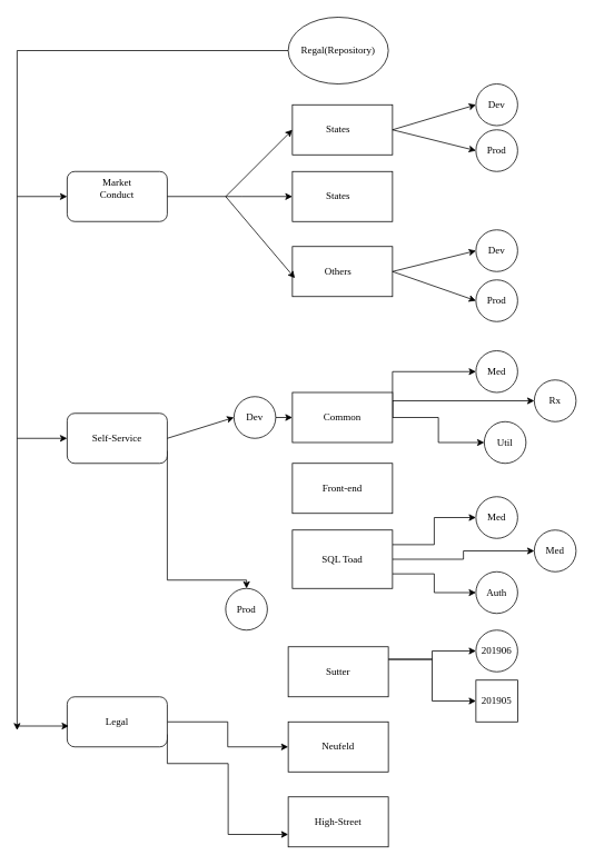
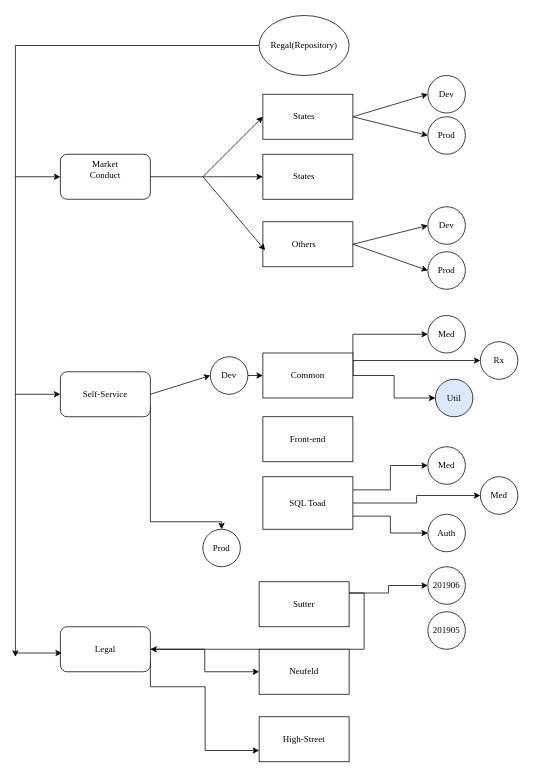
  <mxCell id="0" />
  <mxCell id="1" parent="0" />
  <mxCell id="2" value="" style="rounded=1;whiteSpace=wrap;html=1;fontFamily=Verdana;" vertex="1" parent="1"><mxGeometry x="80" y="205" width="120" height="60" as="geometry" /></mxCell>
  <mxCell id="3" value="Market Conduct" style="text;html=1;strokeColor=none;fillColor=none;align=center;verticalAlign=middle;whiteSpace=wrap;rounded=0;fontFamily=Verdana;" vertex="1" parent="1"><mxGeometry x="120" y="215" width="40" height="20" as="geometry" /></mxCell>
  <mxCell id="4" value="" style="text;html=1;strokeColor=#000000;fillColor=#ffffff;align=center;verticalAlign=middle;whiteSpace=wrap;rounded=0;fontFamily=Verdana;fontSize=12;fontColor=#000000;" vertex="1" parent="1"><mxGeometry x="350" y="125" width="120" height="60" as="geometry" /></mxCell>
  <mxCell id="5" value="States" style="text;html=1;strokeColor=none;fillColor=none;align=center;verticalAlign=middle;whiteSpace=wrap;rounded=0;fontFamily=Verdana;" vertex="1" parent="1"><mxGeometry x="385" y="145" width="40" height="20" as="geometry" /></mxCell>
  <mxCell id="6" value="" style="text;html=1;strokeColor=#000000;fillColor=#ffffff;align=center;verticalAlign=middle;whiteSpace=wrap;rounded=0;fontFamily=Verdana;fontSize=12;fontColor=#000000;" vertex="1" parent="1"><mxGeometry x="350" y="205" width="120" height="60" as="geometry" /></mxCell>
  <mxCell id="7" value="States" style="text;html=1;strokeColor=none;fillColor=none;align=center;verticalAlign=middle;whiteSpace=wrap;rounded=0;fontFamily=Verdana;" vertex="1" parent="1"><mxGeometry x="370" y="295" width="40" height="20" as="geometry" /></mxCell>
  <mxCell id="8" value="" style="text;html=1;strokeColor=#000000;fillColor=#ffffff;align=center;verticalAlign=middle;whiteSpace=wrap;rounded=0;fontFamily=Verdana;fontSize=12;fontColor=#000000;" vertex="1" parent="1"><mxGeometry x="350" y="295" width="120" height="60" as="geometry" /></mxCell>
  <mxCell id="9" value="States" style="text;html=1;strokeColor=none;fillColor=none;align=center;verticalAlign=middle;whiteSpace=wrap;rounded=0;fontFamily=Verdana;" vertex="1" parent="1"><mxGeometry x="385" y="225" width="40" height="20" as="geometry" /></mxCell>
  <mxCell id="10" value="Others" style="text;html=1;strokeColor=none;fillColor=none;align=center;verticalAlign=middle;whiteSpace=wrap;rounded=0;fontFamily=Verdana;" vertex="1" parent="1"><mxGeometry x="385" y="315" width="40" height="20" as="geometry" /></mxCell>
  <mxCell id="11" value="Dev" style="ellipse;whiteSpace=wrap;html=1;aspect=fixed;fontFamily=Verdana;" vertex="1" parent="1"><mxGeometry x="570" y="100" width="50" height="50" as="geometry" /></mxCell>
  <mxCell id="12" value="Prod" style="ellipse;whiteSpace=wrap;html=1;aspect=fixed;fontFamily=Verdana;" vertex="1" parent="1"><mxGeometry x="570" y="155" width="50" height="50" as="geometry" /></mxCell>
  <mxCell id="13" value="Dev" style="ellipse;whiteSpace=wrap;html=1;aspect=fixed;fontFamily=Verdana;" vertex="1" parent="1"><mxGeometry x="570" y="275" width="50" height="50" as="geometry" /></mxCell>
  <mxCell id="14" value="Prod" style="ellipse;whiteSpace=wrap;html=1;aspect=fixed;fontFamily=Verdana;" vertex="1" parent="1"><mxGeometry x="570" y="335" width="50" height="50" as="geometry" /></mxCell>
  <mxCell id="15" value="" style="endArrow=classic;html=1;fontFamily=Verdana;exitX=1;exitY=0.5;exitDx=0;exitDy=0;entryX=0;entryY=0.5;entryDx=0;entryDy=0;" edge="1" parent="1" source="2" target="6"><mxGeometry width="50" height="50" relative="1" as="geometry"><mxPoint x="80" y="455" as="sourcePoint" /><mxPoint x="130" y="405" as="targetPoint" /><Array as="points"><mxPoint x="280" y="235" /></Array></mxGeometry></mxCell>
  <mxCell id="16" value="" style="endArrow=classic;html=1;fontFamily=Verdana;entryX=0.025;entryY=0.633;entryDx=0;entryDy=0;entryPerimeter=0;" edge="1" parent="1" target="8"><mxGeometry width="50" height="50" relative="1" as="geometry"><mxPoint x="270" y="235" as="sourcePoint" /><mxPoint x="270" y="345" as="targetPoint" /></mxGeometry></mxCell>
  <mxCell id="17" value="" style="endArrow=classic;html=1;fontFamily=Verdana;entryX=0;entryY=0.5;entryDx=0;entryDy=0;" edge="1" parent="1" target="4"><mxGeometry width="50" height="50" relative="1" as="geometry"><mxPoint x="270" y="235" as="sourcePoint" /><mxPoint x="363" y="342.98" as="targetPoint" /></mxGeometry></mxCell>
  <mxCell id="18" value="" style="endArrow=classic;html=1;fontFamily=Verdana;" edge="1" parent="1"><mxGeometry width="50" height="50" relative="1" as="geometry"><mxPoint x="470" y="155" as="sourcePoint" /><mxPoint x="570" y="125" as="targetPoint" /></mxGeometry></mxCell>
  <mxCell id="19" value="" style="endArrow=classic;html=1;fontFamily=Verdana;entryX=0;entryY=0.5;entryDx=0;entryDy=0;" edge="1" parent="1" target="12"><mxGeometry width="50" height="50" relative="1" as="geometry"><mxPoint x="470" y="155" as="sourcePoint" /><mxPoint x="577" y="144" as="targetPoint" /></mxGeometry></mxCell>
  <mxCell id="20" value="" style="endArrow=classic;html=1;fontFamily=Verdana;entryX=0;entryY=0.5;entryDx=0;entryDy=0;exitX=1;exitY=0.5;exitDx=0;exitDy=0;" edge="1" parent="1" source="8" target="13"><mxGeometry width="50" height="50" relative="1" as="geometry"><mxPoint x="80" y="455" as="sourcePoint" /><mxPoint x="130" y="405" as="targetPoint" /></mxGeometry></mxCell>
  <mxCell id="21" value="" style="endArrow=classic;html=1;fontFamily=Verdana;entryX=0;entryY=0.5;entryDx=0;entryDy=0;" edge="1" parent="1" target="14"><mxGeometry width="50" height="50" relative="1" as="geometry"><mxPoint x="470" y="325" as="sourcePoint" /><mxPoint x="130" y="405" as="targetPoint" /></mxGeometry></mxCell>
  <mxCell id="22" style="edgeStyle=orthogonalEdgeStyle;rounded=0;orthogonalLoop=1;jettySize=auto;html=1;exitX=1;exitY=0.75;exitDx=0;exitDy=0;fontFamily=Verdana;" edge="1" parent="1" source="23" target="42"><mxGeometry relative="1" as="geometry"><Array as="points"><mxPoint x="200" y="695" /><mxPoint x="295" y="695" /></Array></mxGeometry></mxCell>
  <mxCell id="23" value="Self-Service" style="rounded=1;whiteSpace=wrap;html=1;fontFamily=Verdana;" vertex="1" parent="1"><mxGeometry x="80" y="495" width="120" height="60" as="geometry" /></mxCell>
  <mxCell id="24" value="" style="endArrow=classic;html=1;fontFamily=Verdana;exitX=1;exitY=0.5;exitDx=0;exitDy=0;entryX=0;entryY=0.5;entryDx=0;entryDy=0;" edge="1" parent="1" source="23" target="26"><mxGeometry width="50" height="50" relative="1" as="geometry"><mxPoint x="200" y="524.5" as="sourcePoint" /><mxPoint x="350" y="524.5" as="targetPoint" /><Array as="points" /></mxGeometry></mxCell>
  <mxCell id="25" style="edgeStyle=orthogonalEdgeStyle;rounded=0;orthogonalLoop=1;jettySize=auto;html=1;exitX=1;exitY=0.5;exitDx=0;exitDy=0;entryX=0;entryY=0.5;entryDx=0;entryDy=0;fontFamily=Verdana;" edge="1" parent="1" source="26" target="30"><mxGeometry relative="1" as="geometry" /></mxCell>
  <mxCell id="26" value="Dev" style="ellipse;whiteSpace=wrap;html=1;aspect=fixed;fontFamily=Verdana;" vertex="1" parent="1"><mxGeometry x="280" y="475" width="50" height="50" as="geometry" /></mxCell>
  <mxCell id="27" style="edgeStyle=orthogonalEdgeStyle;rounded=0;orthogonalLoop=1;jettySize=auto;html=1;exitX=1;exitY=0.5;exitDx=0;exitDy=0;entryX=0;entryY=0.5;entryDx=0;entryDy=0;fontFamily=Verdana;" edge="1" parent="1" source="30" target="36"><mxGeometry relative="1" as="geometry"><Array as="points"><mxPoint x="470" y="445" /></Array></mxGeometry></mxCell>
  <mxCell id="28" style="edgeStyle=orthogonalEdgeStyle;rounded=0;orthogonalLoop=1;jettySize=auto;html=1;exitX=1;exitY=0.5;exitDx=0;exitDy=0;entryX=0;entryY=0.5;entryDx=0;entryDy=0;fontFamily=Verdana;" edge="1" parent="1" source="30" target="37"><mxGeometry relative="1" as="geometry"><Array as="points"><mxPoint x="470" y="480" /></Array></mxGeometry></mxCell>
  <mxCell id="29" style="edgeStyle=orthogonalEdgeStyle;rounded=0;orthogonalLoop=1;jettySize=auto;html=1;exitX=1;exitY=0.5;exitDx=0;exitDy=0;entryX=0;entryY=0.5;entryDx=0;entryDy=0;fontFamily=Verdana;" edge="1" parent="1" source="30" target="38"><mxGeometry relative="1" as="geometry" /></mxCell>
  <mxCell id="30" value="Common" style="text;html=1;strokeColor=#000000;fillColor=#ffffff;align=center;verticalAlign=middle;whiteSpace=wrap;rounded=0;fontFamily=Verdana;fontSize=12;fontColor=#000000;" vertex="1" parent="1"><mxGeometry x="350" y="470" width="120" height="60" as="geometry" /></mxCell>
  <mxCell id="31" value="Front-end" style="text;html=1;strokeColor=#000000;fillColor=#ffffff;align=center;verticalAlign=middle;whiteSpace=wrap;rounded=0;fontFamily=Verdana;fontSize=12;fontColor=#000000;" vertex="1" parent="1"><mxGeometry x="350" y="555" width="120" height="60" as="geometry" /></mxCell>
  <mxCell id="32" style="edgeStyle=orthogonalEdgeStyle;rounded=0;orthogonalLoop=1;jettySize=auto;html=1;exitX=1;exitY=0.25;exitDx=0;exitDy=0;entryX=0;entryY=0.5;entryDx=0;entryDy=0;fontFamily=Verdana;" edge="1" parent="1" source="35" target="39"><mxGeometry relative="1" as="geometry" /></mxCell>
  <mxCell id="33" style="edgeStyle=orthogonalEdgeStyle;rounded=0;orthogonalLoop=1;jettySize=auto;html=1;entryX=0;entryY=0.5;entryDx=0;entryDy=0;fontFamily=Verdana;" edge="1" parent="1" source="35" target="40"><mxGeometry relative="1" as="geometry" /></mxCell>
  <mxCell id="34" style="edgeStyle=orthogonalEdgeStyle;rounded=0;orthogonalLoop=1;jettySize=auto;html=1;exitX=1;exitY=0.75;exitDx=0;exitDy=0;entryX=0;entryY=0.5;entryDx=0;entryDy=0;fontFamily=Verdana;" edge="1" parent="1" source="35" target="41"><mxGeometry relative="1" as="geometry" /></mxCell>
  <mxCell id="35" value="SQL Toad" style="text;html=1;strokeColor=#000000;fillColor=#ffffff;align=center;verticalAlign=middle;whiteSpace=wrap;rounded=0;fontFamily=Verdana;fontSize=12;fontColor=#000000;" vertex="1" parent="1"><mxGeometry x="350" y="635" width="120" height="70" as="geometry" /></mxCell>
  <mxCell id="36" value="Med" style="ellipse;whiteSpace=wrap;html=1;aspect=fixed;fontFamily=Verdana;" vertex="1" parent="1"><mxGeometry x="570" y="420" width="50" height="50" as="geometry" /></mxCell>
  <mxCell id="37" value="Rx" style="ellipse;whiteSpace=wrap;html=1;aspect=fixed;fontFamily=Verdana;" vertex="1" parent="1"><mxGeometry x="640" y="455" width="50" height="50" as="geometry" /></mxCell>
- <mxCell id="38" value="Util" style="ellipse;whiteSpace=wrap;html=1;aspect=fixed;fontFamily=Verdana;" vertex="1" parent="1"><mxGeometry x="580" y="505" width="50" height="50" as="geometry" /></mxCell>
+ <mxCell id="38" value="Util" style="ellipse;whiteSpace=wrap;html=1;aspect=fixed;fontFamily=Verdana;fillColor=#dae8fc;" vertex="1" parent="1"><mxGeometry x="580" y="505" width="50" height="50" as="geometry" /></mxCell>
  <mxCell id="39" value="Med" style="ellipse;whiteSpace=wrap;html=1;aspect=fixed;fontFamily=Verdana;" vertex="1" parent="1"><mxGeometry x="570" y="595" width="50" height="50" as="geometry" /></mxCell>
  <mxCell id="40" value="Med" style="ellipse;whiteSpace=wrap;html=1;aspect=fixed;fontFamily=Verdana;" vertex="1" parent="1"><mxGeometry x="640" y="635" width="50" height="50" as="geometry" /></mxCell>
  <mxCell id="41" value="Auth" style="ellipse;whiteSpace=wrap;html=1;aspect=fixed;fontFamily=Verdana;" vertex="1" parent="1"><mxGeometry x="570" y="685" width="50" height="50" as="geometry" /></mxCell>
  <mxCell id="42" value="Prod" style="ellipse;whiteSpace=wrap;html=1;aspect=fixed;fontFamily=Verdana;" vertex="1" parent="1"><mxGeometry x="270" y="705" width="50" height="50" as="geometry" /></mxCell>
  <mxCell id="43" style="edgeStyle=orthogonalEdgeStyle;rounded=0;orthogonalLoop=1;jettySize=auto;html=1;exitX=1;exitY=0.5;exitDx=0;exitDy=0;entryX=0;entryY=0.5;entryDx=0;entryDy=0;fontFamily=Verdana;" edge="1" parent="1" source="45" target="49"><mxGeometry relative="1" as="geometry" /></mxCell>
  <mxCell id="44" style="edgeStyle=orthogonalEdgeStyle;rounded=0;orthogonalLoop=1;jettySize=auto;html=1;exitX=1;exitY=0.75;exitDx=0;exitDy=0;entryX=0;entryY=0.75;entryDx=0;entryDy=0;fontFamily=Verdana;" edge="1" parent="1" source="45" target="50"><mxGeometry relative="1" as="geometry"><Array as="points"><mxPoint x="200" y="915" /><mxPoint x="273" y="915" /><mxPoint x="273" y="1000" /></Array></mxGeometry></mxCell>
  <mxCell id="45" value="Legal" style="rounded=1;whiteSpace=wrap;html=1;fontFamily=Verdana;" vertex="1" parent="1"><mxGeometry x="80" y="835" width="120" height="60" as="geometry" /></mxCell>
  <mxCell id="46" style="edgeStyle=orthogonalEdgeStyle;rounded=0;orthogonalLoop=1;jettySize=auto;html=1;exitX=1;exitY=0.25;exitDx=0;exitDy=0;entryX=0;entryY=0.5;entryDx=0;entryDy=0;fontFamily=Verdana;" edge="1" parent="1" source="48" target="51"><mxGeometry relative="1" as="geometry" /></mxCell>
- <mxCell id="47" style="edgeStyle=orthogonalEdgeStyle;rounded=0;orthogonalLoop=1;jettySize=auto;html=1;exitX=1;exitY=0.25;exitDx=0;exitDy=0;entryX=0;entryY=0.5;entryDx=0;entryDy=0;fontFamily=Verdana;" edge="1" parent="1" source="48" target="52"><mxGeometry relative="1" as="geometry" /></mxCell>
+ <mxCell id="47" style="edgeStyle=orthogonalEdgeStyle;rounded=0;orthogonalLoop=1;jettySize=auto;html=1;exitX=1;exitY=0.25;exitDx=0;exitDy=0;fontFamily=Verdana;" edge="1" parent="1" source="48" target="45"><mxGeometry relative="1" as="geometry" /></mxCell>
  <mxCell id="48" value="Sutter" style="text;html=1;strokeColor=#000000;fillColor=#ffffff;align=center;verticalAlign=middle;whiteSpace=wrap;rounded=0;fontFamily=Verdana;fontSize=12;fontColor=#000000;" vertex="1" parent="1"><mxGeometry x="345" y="775" width="120" height="60" as="geometry" /></mxCell>
  <mxCell id="49" value="Neufeld" style="text;html=1;strokeColor=#000000;fillColor=#ffffff;align=center;verticalAlign=middle;whiteSpace=wrap;rounded=0;fontFamily=Verdana;fontSize=12;fontColor=#000000;" vertex="1" parent="1"><mxGeometry x="345" y="865" width="120" height="60" as="geometry" /></mxCell>
  <mxCell id="50" value="High-Street" style="text;html=1;strokeColor=#000000;fillColor=#ffffff;align=center;verticalAlign=middle;whiteSpace=wrap;rounded=0;fontFamily=Verdana;fontSize=12;fontColor=#000000;" vertex="1" parent="1"><mxGeometry x="345" y="955" width="120" height="60" as="geometry" /></mxCell>
  <mxCell id="51" value="201906" style="ellipse;whiteSpace=wrap;html=1;aspect=fixed;fontFamily=Verdana;" vertex="1" parent="1"><mxGeometry x="570" y="755" width="50" height="50" as="geometry" /></mxCell>
- <mxCell id="52" value="201905" style="whiteSpace=wrap;html=1;aspect=fixed;fontFamily=Verdana;rounded=0;" vertex="1" parent="1"><mxGeometry x="570" y="815" width="50" height="50" as="geometry" /></mxCell>
+ <mxCell id="52" value="201905" style="ellipse;whiteSpace=wrap;html=1;aspect=fixed;fontFamily=Verdana;" vertex="1" parent="1"><mxGeometry x="570" y="815" width="50" height="50" as="geometry" /></mxCell>
  <mxCell id="53" style="edgeStyle=orthogonalEdgeStyle;rounded=0;orthogonalLoop=1;jettySize=auto;html=1;exitX=0;exitY=0.5;exitDx=0;exitDy=0;fontFamily=Verdana;" edge="1" parent="1" source="54"><mxGeometry relative="1" as="geometry"><mxPoint x="20" y="875" as="targetPoint" /><Array as="points"><mxPoint x="20" y="60" /></Array></mxGeometry></mxCell>
  <mxCell id="54" value="Regal(Repository)" style="ellipse;whiteSpace=wrap;html=1;rounded=1;fontFamily=Verdana;" vertex="1" parent="1"><mxGeometry x="345" y="20" width="120" height="80" as="geometry" /></mxCell>
  <mxCell id="55" value="" style="endArrow=classic;html=1;fontFamily=Verdana;" edge="1" parent="1"><mxGeometry width="50" height="50" relative="1" as="geometry"><mxPoint x="20" y="870" as="sourcePoint" /><mxPoint x="82" y="870" as="targetPoint" /></mxGeometry></mxCell>
  <mxCell id="56" value="" style="endArrow=classic;html=1;fontFamily=Verdana;entryX=0;entryY=0.5;entryDx=0;entryDy=0;" edge="1" parent="1" target="23"><mxGeometry width="50" height="50" relative="1" as="geometry"><mxPoint x="20" y="525" as="sourcePoint" /><mxPoint x="60" y="605" as="targetPoint" /></mxGeometry></mxCell>
  <mxCell id="57" value="" style="endArrow=classic;html=1;fontFamily=Verdana;entryX=0;entryY=0.5;entryDx=0;entryDy=0;" edge="1" parent="1" target="2"><mxGeometry width="50" height="50" relative="1" as="geometry"><mxPoint x="20" y="235" as="sourcePoint" /><mxPoint x="90" y="345" as="targetPoint" /><Array as="points" /></mxGeometry></mxCell>
